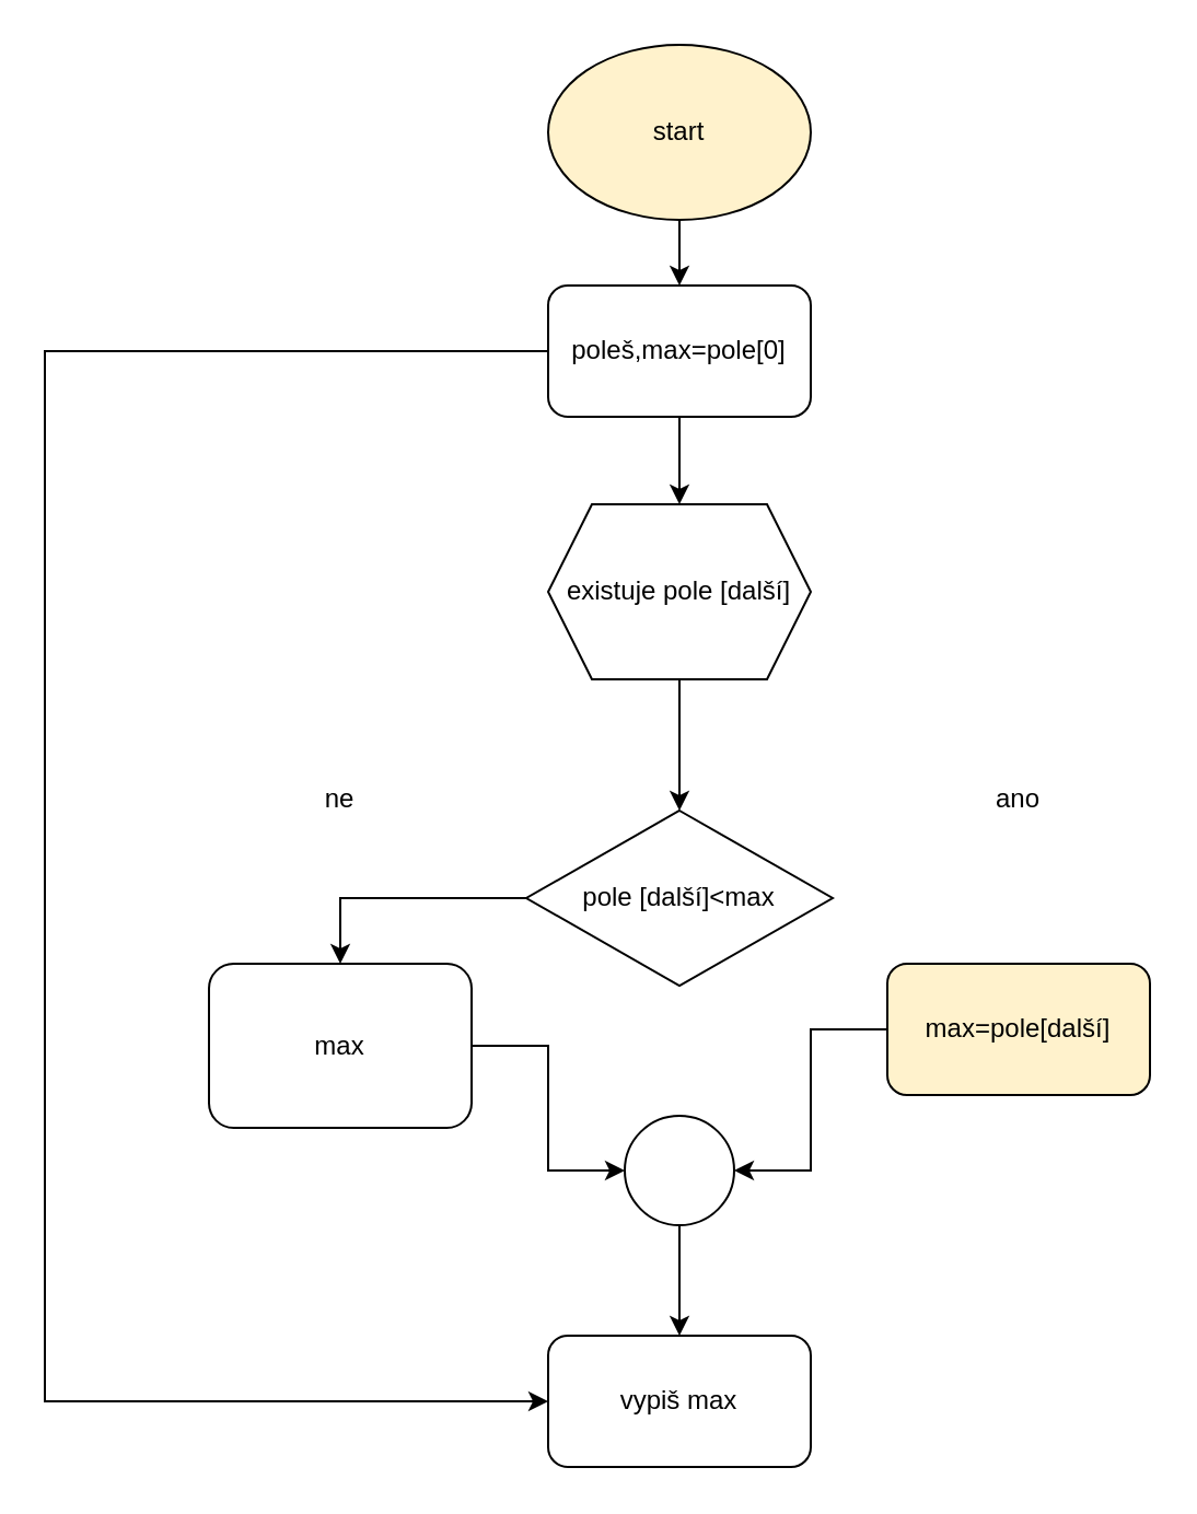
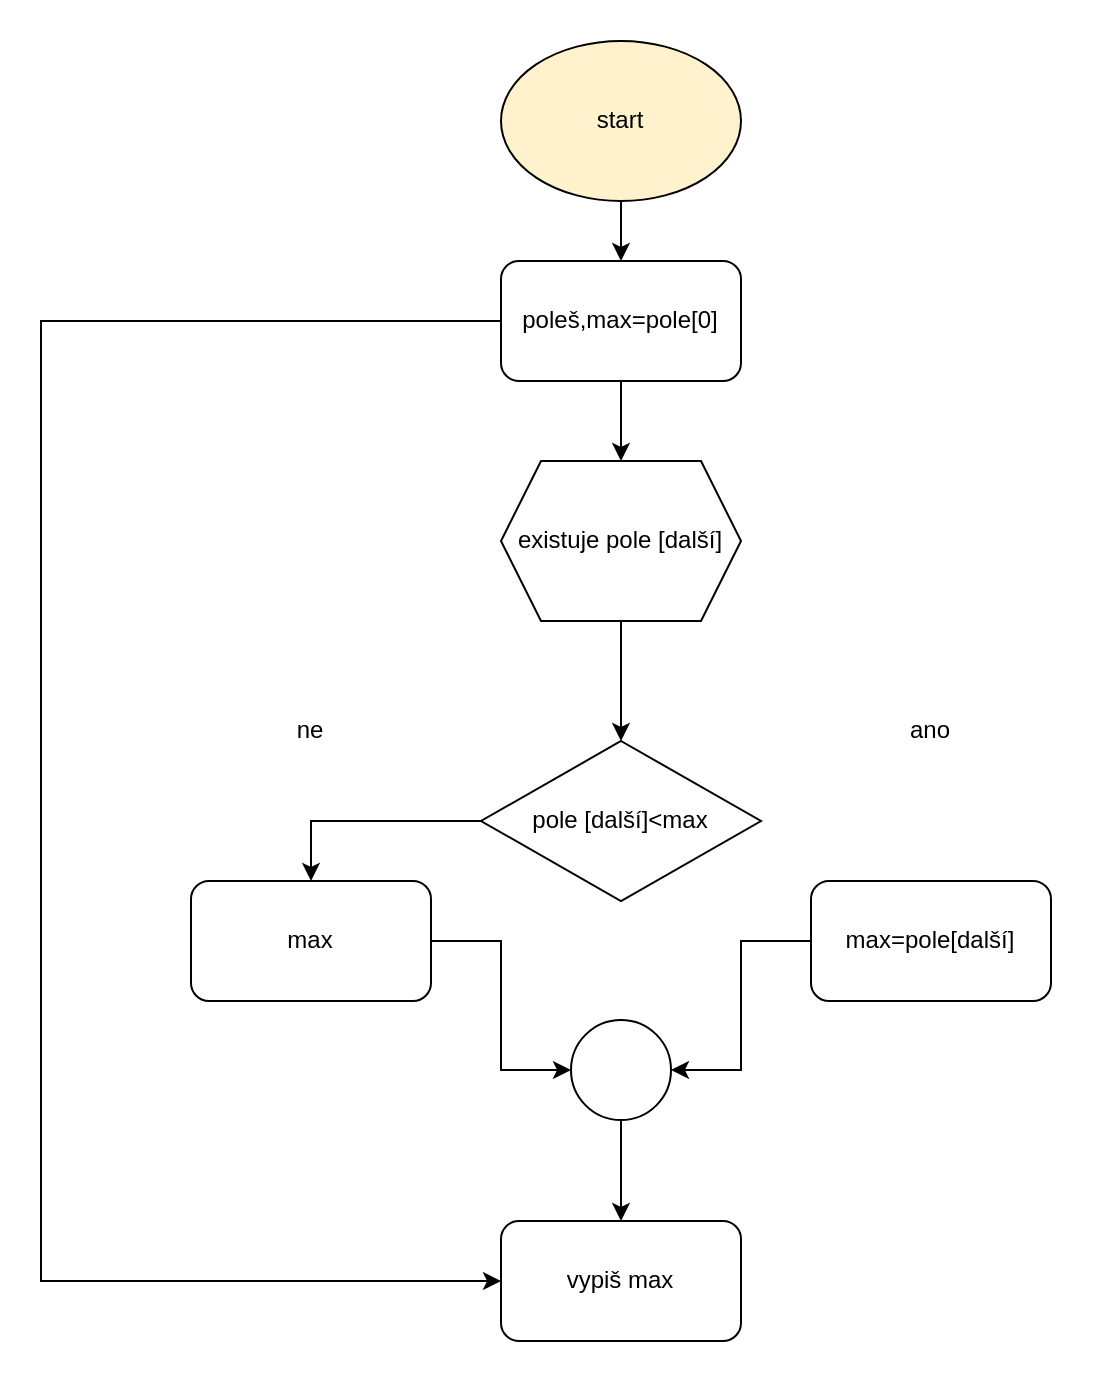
  <mxCell id="0" />
  <mxCell id="1" parent="0" />
  <mxCell id="2" style="edgeStyle=orthogonalEdgeStyle;rounded=0;orthogonalLoop=1;jettySize=auto;html=1;" edge="1" parent="1" source="3" target="6"><mxGeometry relative="1" as="geometry"><mxPoint x="310" y="150" as="targetPoint" /></mxGeometry></mxCell>
  <mxCell id="3" value="start" style="ellipse;whiteSpace=wrap;html=1;fillColor=#fff2cc;" vertex="1" parent="1"><mxGeometry x="250" y="20" width="120" height="80" as="geometry" /></mxCell>
  <mxCell id="4" style="edgeStyle=orthogonalEdgeStyle;rounded=0;orthogonalLoop=1;jettySize=auto;html=1;" edge="1" parent="1" source="6"><mxGeometry relative="1" as="geometry"><mxPoint x="310" y="230" as="targetPoint" /></mxGeometry></mxCell>
  <mxCell id="5" style="edgeStyle=orthogonalEdgeStyle;rounded=0;orthogonalLoop=1;jettySize=auto;html=1;entryX=0;entryY=0.5;entryDx=0;entryDy=0;" edge="1" parent="1" source="6" target="19"><mxGeometry relative="1" as="geometry"><mxPoint x="20" y="630" as="targetPoint" /><Array as="points"><mxPoint x="20" y="160" /><mxPoint x="20" y="640" /></Array></mxGeometry></mxCell>
  <mxCell id="6" value="poleš,max=pole[0]" style="rounded=1;whiteSpace=wrap;html=1;" vertex="1" parent="1"><mxGeometry x="250" y="130" width="120" height="60" as="geometry" /></mxCell>
  <mxCell id="7" style="edgeStyle=orthogonalEdgeStyle;rounded=0;orthogonalLoop=1;jettySize=auto;html=1;entryX=0.5;entryY=0;entryDx=0;entryDy=0;" edge="1" parent="1" source="8" target="10"><mxGeometry relative="1" as="geometry"><mxPoint x="125" y="410" as="targetPoint" /></mxGeometry></mxCell>
  <mxCell id="8" value="pole [další]&amp;lt;max" style="rhombus;whiteSpace=wrap;html=1;" vertex="1" parent="1"><mxGeometry x="240" y="370" width="140" height="80" as="geometry" /></mxCell>
  <mxCell id="9" style="edgeStyle=orthogonalEdgeStyle;rounded=0;orthogonalLoop=1;jettySize=auto;html=1;entryX=0;entryY=0.5;entryDx=0;entryDy=0;" edge="1" parent="1" source="10" target="18"><mxGeometry relative="1" as="geometry" /></mxCell>
- <mxCell id="10" value="max" style="rounded=1;whiteSpace=wrap;html=1;" vertex="1" parent="1"><mxGeometry x="95" y="440" width="120" height="75" as="geometry" /></mxCell>
+ <mxCell id="10" value="max" style="rounded=1;whiteSpace=wrap;html=1;" vertex="1" parent="1"><mxGeometry x="95" y="440" width="120" height="60" as="geometry" /></mxCell>
  <mxCell id="11" style="edgeStyle=orthogonalEdgeStyle;rounded=0;orthogonalLoop=1;jettySize=auto;html=1;entryX=1;entryY=0.5;entryDx=0;entryDy=0;" edge="1" parent="1" source="12" target="18"><mxGeometry relative="1" as="geometry" /></mxCell>
- <mxCell id="12" value="max=pole[další]" style="rounded=1;whiteSpace=wrap;html=1;fillColor=#fff2cc;" vertex="1" parent="1"><mxGeometry x="405" y="440" width="120" height="60" as="geometry" /></mxCell>
+ <mxCell id="12" value="max=pole[další]" style="rounded=1;whiteSpace=wrap;html=1;" vertex="1" parent="1"><mxGeometry x="405" y="440" width="120" height="60" as="geometry" /></mxCell>
  <mxCell id="13" style="edgeStyle=orthogonalEdgeStyle;rounded=0;orthogonalLoop=1;jettySize=auto;html=1;entryX=0.5;entryY=0;entryDx=0;entryDy=0;" edge="1" parent="1" source="14" target="8"><mxGeometry relative="1" as="geometry"><mxPoint x="310" y="370" as="targetPoint" /></mxGeometry></mxCell>
  <mxCell id="14" value="existuje pole [další]" style="shape=hexagon;perimeter=hexagonPerimeter2;whiteSpace=wrap;html=1;fixedSize=1;" vertex="1" parent="1"><mxGeometry x="250" y="230" width="120" height="80" as="geometry" /></mxCell>
  <mxCell id="15" value="ne" style="text;html=1;strokeColor=none;fillColor=none;align=center;verticalAlign=middle;whiteSpace=wrap;rounded=0;" vertex="1" parent="1"><mxGeometry x="125" y="350" width="60" height="30" as="geometry" /></mxCell>
  <mxCell id="16" value="ano" style="text;html=1;strokeColor=none;fillColor=none;align=center;verticalAlign=middle;whiteSpace=wrap;rounded=0;" vertex="1" parent="1"><mxGeometry x="435" y="350" width="60" height="30" as="geometry" /></mxCell>
  <mxCell id="17" style="edgeStyle=orthogonalEdgeStyle;rounded=0;orthogonalLoop=1;jettySize=auto;html=1;" edge="1" parent="1" source="18"><mxGeometry relative="1" as="geometry"><mxPoint x="310" y="610" as="targetPoint" /></mxGeometry></mxCell>
  <mxCell id="18" value="" style="ellipse;whiteSpace=wrap;html=1;aspect=fixed;" vertex="1" parent="1"><mxGeometry x="285" y="509.5" width="50" height="50" as="geometry" /></mxCell>
  <mxCell id="19" value="vypiš max" style="rounded=1;whiteSpace=wrap;html=1;" vertex="1" parent="1"><mxGeometry x="250" y="610" width="120" height="60" as="geometry" /></mxCell>
